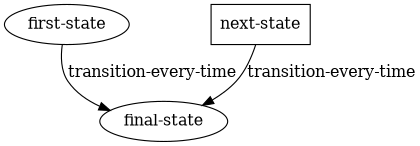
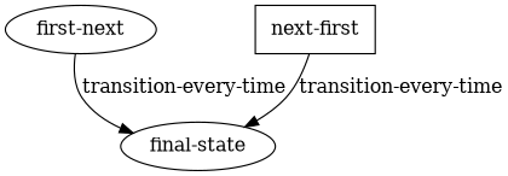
  digraph {
    node [shape=ellipse]
-   "first-state"
+   "first-state" [label="first-next"]
    "final-state"
-   "next-state" [shape=box]
+   "next-state" [shape=box label="next-first"]
    "first-state" -> "final-state" [label="transition-every-time"]
    "next-state" -> "final-state" [label="transition-every-time"]
  }
